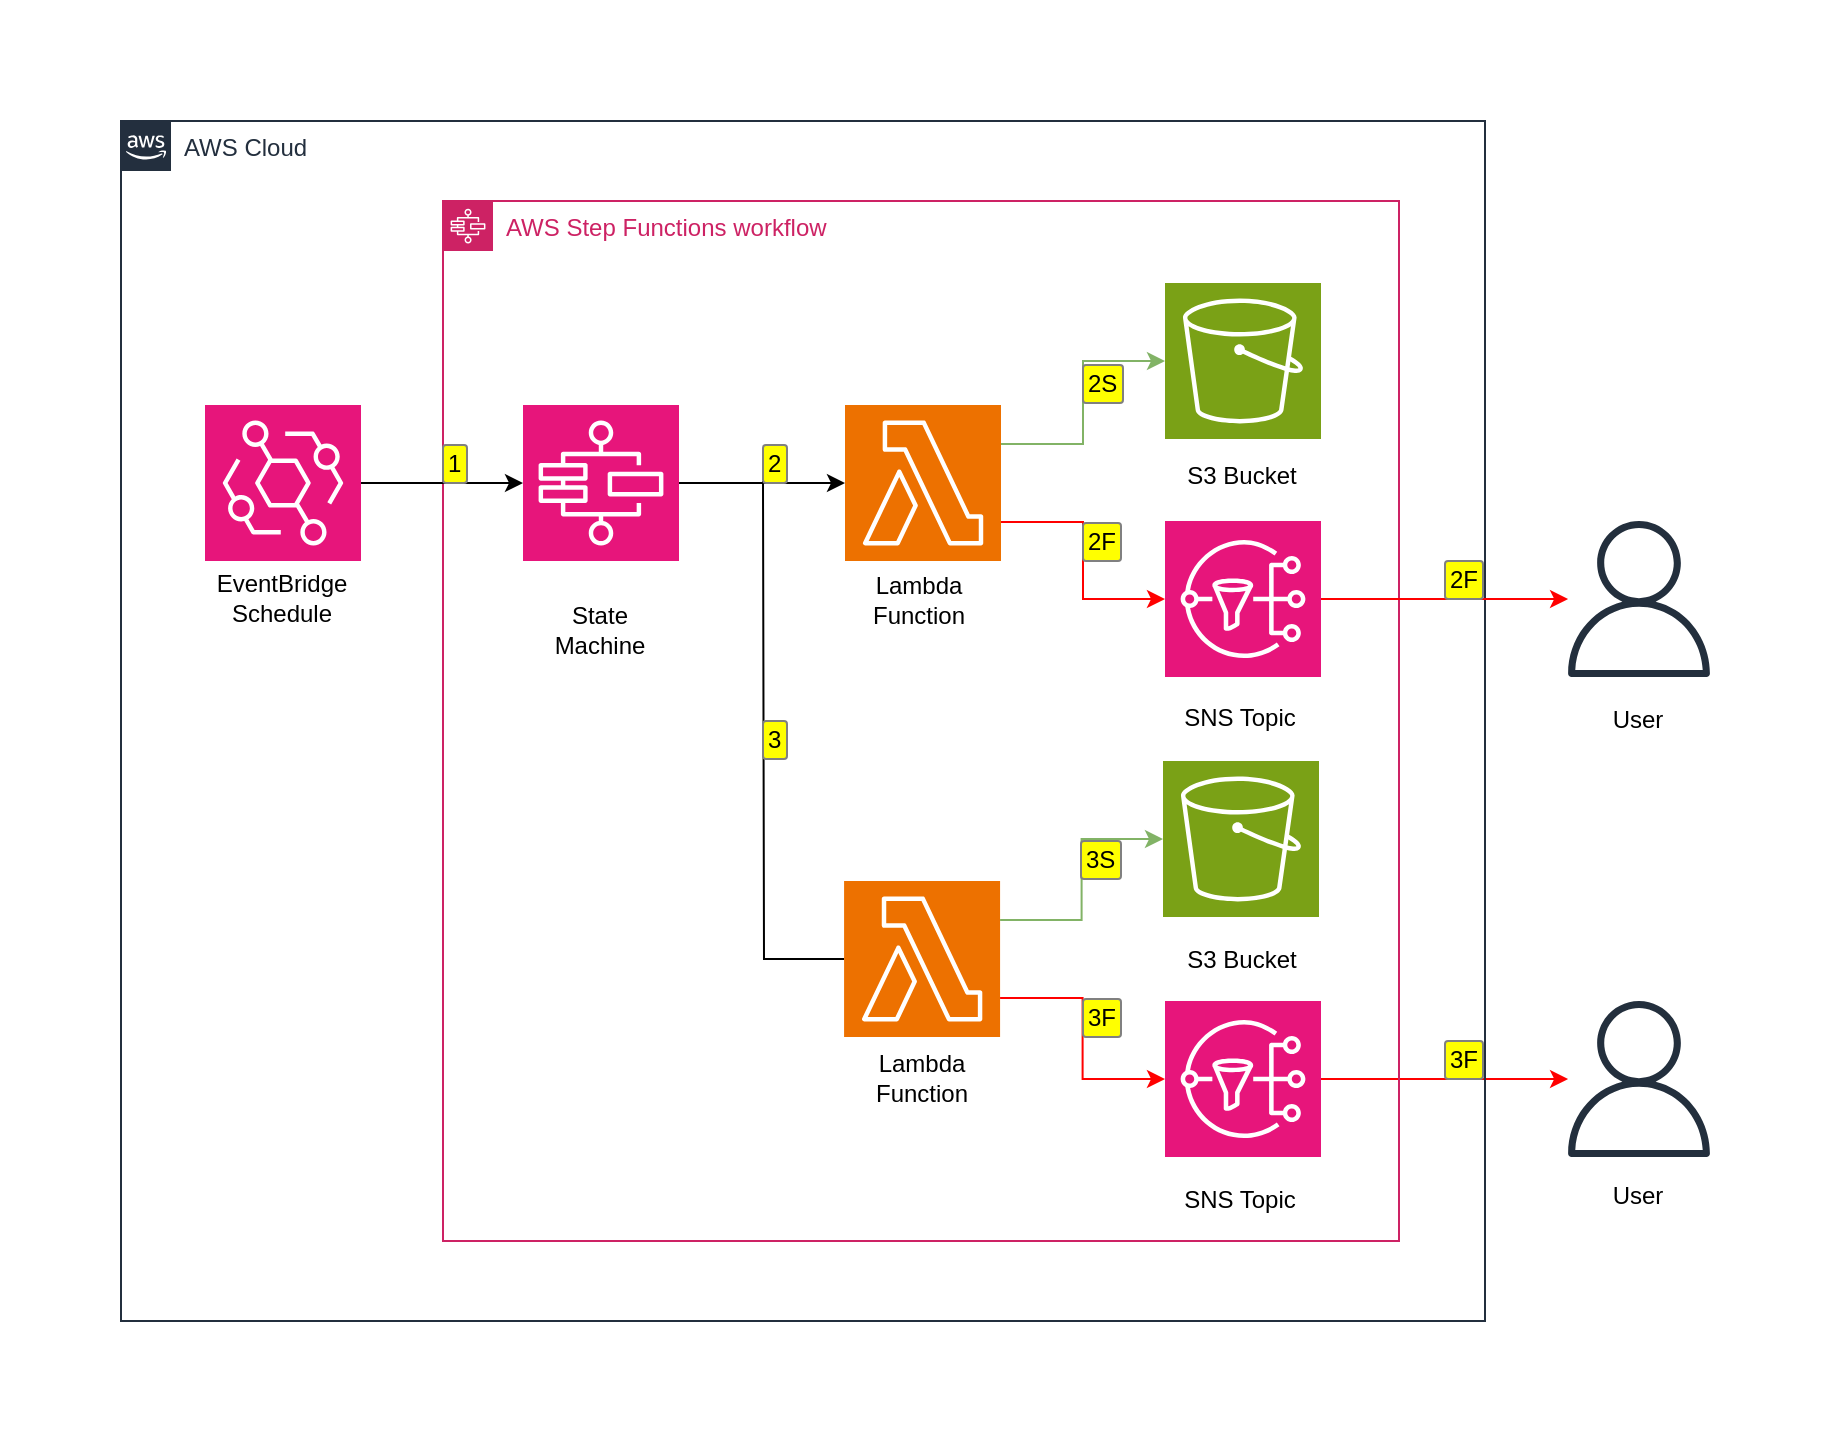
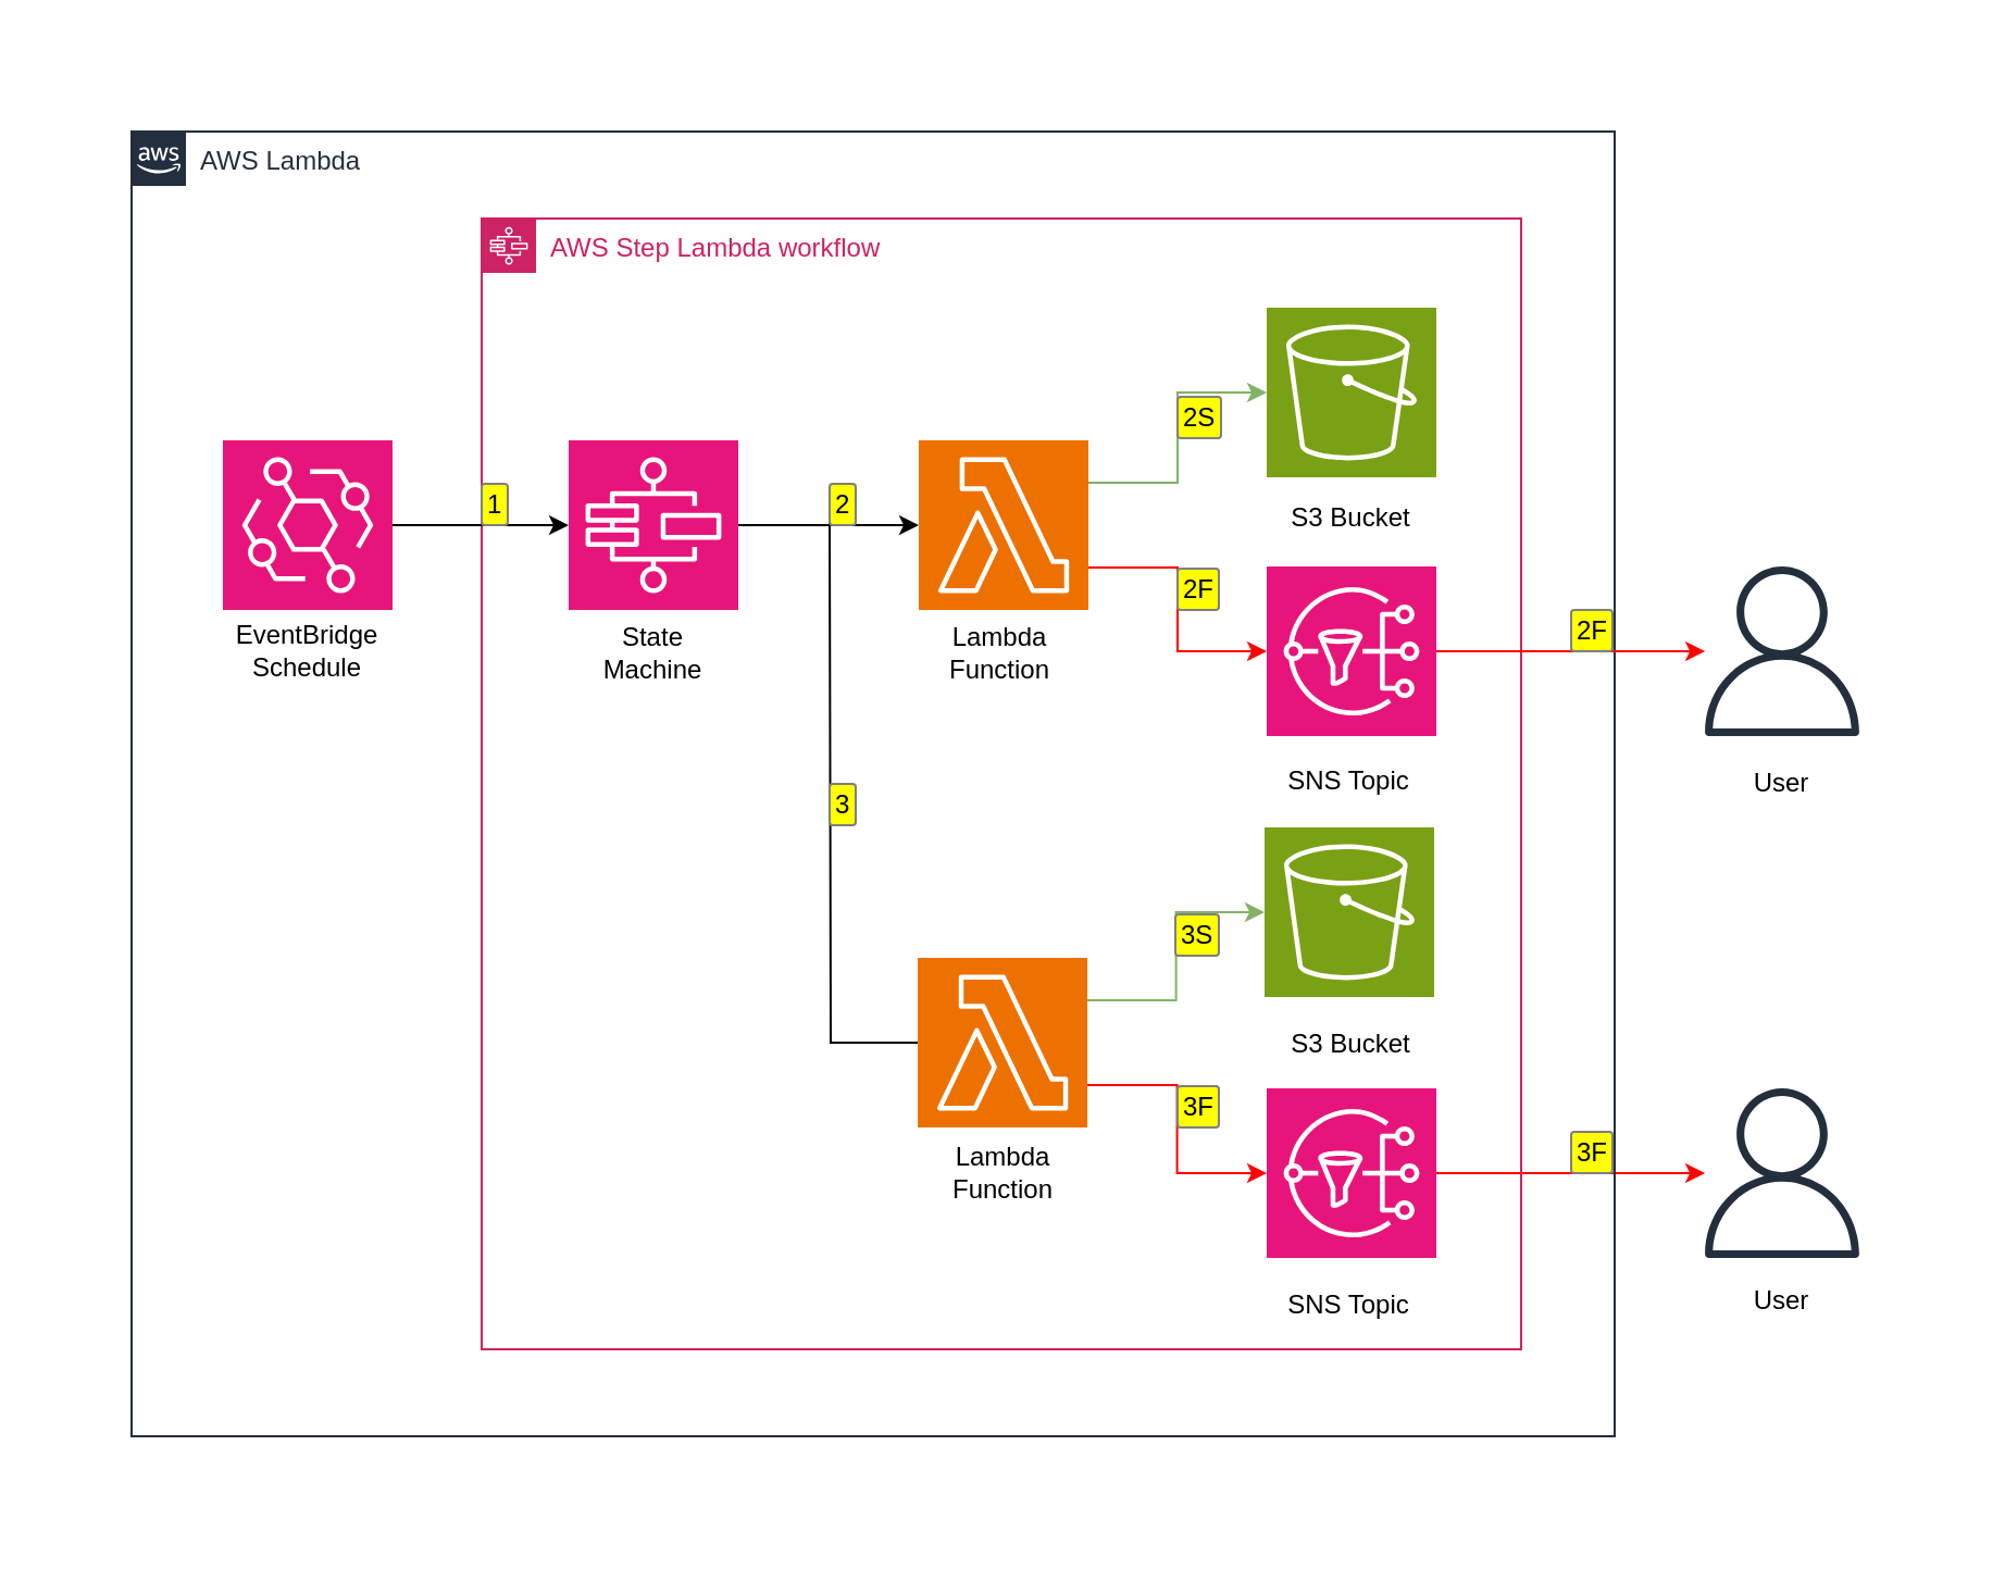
  <mxCell id="0" />
  <mxCell id="1" parent="0" />
  <mxCell id="2" value="" style="rounded=0;whiteSpace=wrap;html=1;dashed=1;fillColor=none;strokeColor=#FFFFFF;" vertex="1" parent="1"><mxGeometry width="880" height="680" as="geometry" x="20" y="20" /></mxCell>
  <mxCell id="3" style="edgeStyle=orthogonalEdgeStyle;rounded=0;orthogonalLoop=1;jettySize=auto;html=1;exitX=1;exitY=0.5;exitDx=0;exitDy=0;exitPerimeter=0;strokeColor=#ff0000;enumerate=1;enumerateValue=3F;" edge="1" parent="1" source="4" target="5"><mxGeometry relative="1" as="geometry" /></mxCell>
  <mxCell id="4" value="" style="sketch=0;points=[[0,0,0],[0.25,0,0],[0.5,0,0],[0.75,0,0],[1,0,0],[0,1,0],[0.25,1,0],[0.5,1,0],[0.75,1,0],[1,1,0],[0,0.25,0],[0,0.5,0],[0,0.75,0],[1,0.25,0],[1,0.5,0],[1,0.75,0]];outlineConnect=0;fontColor=#232F3E;fillColor=#E7157B;strokeColor=#ffffff;dashed=0;verticalLabelPosition=bottom;verticalAlign=top;align=center;html=1;fontSize=12;fontStyle=0;aspect=fixed;shape=mxgraph.aws4.resourceIcon;resIcon=mxgraph.aws4.sns;" vertex="1" parent="1"><mxGeometry x="582" y="500" width="78" height="78" as="geometry" /></mxCell>
  <mxCell id="5" value="" style="sketch=0;outlineConnect=0;fontColor=#232F3E;gradientColor=none;fillColor=#232F3D;strokeColor=none;dashed=0;verticalLabelPosition=bottom;verticalAlign=top;align=center;html=1;fontSize=12;fontStyle=0;aspect=fixed;pointerEvents=1;shape=mxgraph.aws4.user;" vertex="1" parent="1"><mxGeometry x="780" y="500" width="78" height="78" as="geometry" /></mxCell>
- <mxCell id="6" value="AWS Cloud" style="points=[[0,0],[0.25,0],[0.5,0],[0.75,0],[1,0],[1,0.25],[1,0.5],[1,0.75],[1,1],[0.75,1],[0.5,1],[0.25,1],[0,1],[0,0.75],[0,0.5],[0,0.25]];outlineConnect=0;gradientColor=none;html=1;whiteSpace=wrap;fontSize=12;fontStyle=0;container=1;pointerEvents=0;collapsible=0;recursiveResize=0;shape=mxgraph.aws4.group;grIcon=mxgraph.aws4.group_aws_cloud_alt;strokeColor=#232F3E;fillColor=none;verticalAlign=top;align=left;spacingLeft=30;fontColor=#232F3E;dashed=0;" vertex="1" parent="1"><mxGeometry x="60" y="60" width="682" height="600" as="geometry" /></mxCell>
+ <mxCell id="6" value="AWS Lambda" style="points=[[0,0],[0.25,0],[0.5,0],[0.75,0],[1,0],[1,0.25],[1,0.5],[1,0.75],[1,1],[0.75,1],[0.5,1],[0.25,1],[0,1],[0,0.75],[0,0.5],[0,0.25]];outlineConnect=0;gradientColor=none;html=1;whiteSpace=wrap;fontSize=12;fontStyle=0;container=1;pointerEvents=0;collapsible=0;recursiveResize=0;shape=mxgraph.aws4.group;grIcon=mxgraph.aws4.group_aws_cloud_alt;strokeColor=#232F3E;fillColor=none;verticalAlign=top;align=left;spacingLeft=30;fontColor=#232F3E;dashed=0;" vertex="1" parent="1"><mxGeometry x="60" y="60" width="682" height="600" as="geometry" /></mxCell>
  <mxCell id="7" value="S3 Bucket" style="text;html=1;strokeColor=none;fillColor=none;align=center;verticalAlign=middle;whiteSpace=wrap;rounded=0;" vertex="1" parent="6"><mxGeometry x="522" y="158" width="78" height="40" as="geometry" /></mxCell>
  <mxCell id="8" value="EventBridge&lt;br&gt;Schedule" style="text;html=1;strokeColor=none;fillColor=none;align=center;verticalAlign=middle;whiteSpace=wrap;rounded=0;" vertex="1" parent="6"><mxGeometry x="42" y="158" width="78" height="40" as="geometry" /></mxCell>
  <mxCell id="9" value="" style="sketch=0;points=[[0,0,0],[0.25,0,0],[0.5,0,0],[0.75,0,0],[1,0,0],[0,1,0],[0.25,1,0],[0.5,1,0],[0.75,1,0],[1,1,0],[0,0.25,0],[0,0.5,0],[0,0.75,0],[1,0.25,0],[1,0.5,0],[1,0.75,0]];outlineConnect=0;fontColor=#232F3E;fillColor=#7AA116;strokeColor=#ffffff;dashed=0;verticalLabelPosition=bottom;verticalAlign=top;align=center;html=1;fontSize=12;fontStyle=0;aspect=fixed;shape=mxgraph.aws4.resourceIcon;resIcon=mxgraph.aws4.s3;" vertex="1" parent="6"><mxGeometry x="522" y="81" width="78" height="78" as="geometry" /></mxCell>
- <mxCell id="10" value="AWS Step Functions workflow" style="points=[[0,0],[0.25,0],[0.5,0],[0.75,0],[1,0],[1,0.25],[1,0.5],[1,0.75],[1,1],[0.75,1],[0.5,1],[0.25,1],[0,1],[0,0.75],[0,0.5],[0,0.25]];outlineConnect=0;gradientColor=none;html=1;whiteSpace=wrap;fontSize=12;fontStyle=0;container=1;pointerEvents=0;collapsible=0;recursiveResize=0;shape=mxgraph.aws4.group;grIcon=mxgraph.aws4.group_aws_step_functions_workflow;strokeColor=#CD2264;fillColor=none;verticalAlign=top;align=left;spacingLeft=30;fontColor=#CD2264;dashed=0;" vertex="1" parent="6"><mxGeometry x="161" y="40" width="478" height="520" as="geometry" /></mxCell>
+ <mxCell id="10" value="AWS Step Lambda workflow" style="points=[[0,0],[0.25,0],[0.5,0],[0.75,0],[1,0],[1,0.25],[1,0.5],[1,0.75],[1,1],[0.75,1],[0.5,1],[0.25,1],[0,1],[0,0.75],[0,0.5],[0,0.25]];outlineConnect=0;gradientColor=none;html=1;whiteSpace=wrap;fontSize=12;fontStyle=0;container=1;pointerEvents=0;collapsible=0;recursiveResize=0;shape=mxgraph.aws4.group;grIcon=mxgraph.aws4.group_aws_step_functions_workflow;strokeColor=#CD2264;fillColor=none;verticalAlign=top;align=left;spacingLeft=30;fontColor=#CD2264;dashed=0;" vertex="1" parent="6"><mxGeometry x="161" y="40" width="478" height="520" as="geometry" /></mxCell>
  <mxCell id="11" value="" style="sketch=0;points=[[0,0,0],[0.25,0,0],[0.5,0,0],[0.75,0,0],[1,0,0],[0,1,0],[0.25,1,0],[0.5,1,0],[0.75,1,0],[1,1,0],[0,0.25,0],[0,0.5,0],[0,0.75,0],[1,0.25,0],[1,0.5,0],[1,0.75,0]];outlineConnect=0;fontColor=#232F3E;fillColor=#ED7100;strokeColor=#ffffff;dashed=0;verticalLabelPosition=bottom;verticalAlign=top;align=center;html=1;fontSize=12;fontStyle=0;aspect=fixed;shape=mxgraph.aws4.resourceIcon;resIcon=mxgraph.aws4.lambda;" vertex="1" parent="10"><mxGeometry x="201" y="102" width="78" height="78" as="geometry" /></mxCell>
  <mxCell id="12" value="" style="sketch=0;points=[[0,0,0],[0.25,0,0],[0.5,0,0],[0.75,0,0],[1,0,0],[0,1,0],[0.25,1,0],[0.5,1,0],[0.75,1,0],[1,1,0],[0,0.25,0],[0,0.5,0],[0,0.75,0],[1,0.25,0],[1,0.5,0],[1,0.75,0]];outlineConnect=0;fontColor=#232F3E;fillColor=#7AA116;strokeColor=#ffffff;dashed=0;verticalLabelPosition=bottom;verticalAlign=top;align=center;html=1;fontSize=12;fontStyle=0;aspect=fixed;shape=mxgraph.aws4.resourceIcon;resIcon=mxgraph.aws4.s3;" vertex="1" parent="10"><mxGeometry x="360" y="280" width="78" height="78" as="geometry" /></mxCell>
  <mxCell id="13" value="Lambda Function" style="text;html=1;strokeColor=none;fillColor=none;align=center;verticalAlign=middle;whiteSpace=wrap;rounded=0;" vertex="1" parent="10"><mxGeometry x="200.46" y="180" width="77.08" height="40" as="geometry" /></mxCell>
  <mxCell id="14" style="edgeStyle=orthogonalEdgeStyle;rounded=0;orthogonalLoop=1;jettySize=auto;html=1;exitX=0;exitY=0.5;exitDx=0;exitDy=0;exitPerimeter=0;endArrow=none;endFill=0;enumerate=1;enumerateValue=3;" edge="1" parent="10" source="15"><mxGeometry relative="1" as="geometry"><mxPoint x="160" y="140" as="targetPoint" /></mxGeometry></mxCell>
  <mxCell id="15" value="" style="sketch=0;points=[[0,0,0],[0.25,0,0],[0.5,0,0],[0.75,0,0],[1,0,0],[0,1,0],[0.25,1,0],[0.5,1,0],[0.75,1,0],[1,1,0],[0,0.25,0],[0,0.5,0],[0,0.75,0],[1,0.25,0],[1,0.5,0],[1,0.75,0]];outlineConnect=0;fontColor=#232F3E;fillColor=#ED7100;strokeColor=#ffffff;dashed=0;verticalLabelPosition=bottom;verticalAlign=top;align=center;html=1;fontSize=12;fontStyle=0;aspect=fixed;shape=mxgraph.aws4.resourceIcon;resIcon=mxgraph.aws4.lambda;" vertex="1" parent="10"><mxGeometry x="200.54" y="340" width="78" height="78" as="geometry" /></mxCell>
  <mxCell id="16" value="SNS Topic" style="text;html=1;strokeColor=none;fillColor=none;align=center;verticalAlign=middle;whiteSpace=wrap;rounded=0;" vertex="1" parent="10"><mxGeometry x="360" y="480" width="78" height="40" as="geometry" /></mxCell>
  <mxCell id="17" value="SNS Topic" style="text;html=1;strokeColor=none;fillColor=none;align=center;verticalAlign=middle;whiteSpace=wrap;rounded=0;" vertex="1" parent="10"><mxGeometry x="360" y="239" width="78" height="40" as="geometry" /></mxCell>
  <mxCell id="18" value="" style="edgeStyle=orthogonalEdgeStyle;rounded=0;orthogonalLoop=1;jettySize=auto;html=1;enumerate=1;enumerateValue=2;" edge="1" parent="10" source="19" target="11"><mxGeometry relative="1" as="geometry" /></mxCell>
  <mxCell id="19" value="" style="sketch=0;points=[[0,0,0],[0.25,0,0],[0.5,0,0],[0.75,0,0],[1,0,0],[0,1,0],[0.25,1,0],[0.5,1,0],[0.75,1,0],[1,1,0],[0,0.25,0],[0,0.5,0],[0,0.75,0],[1,0.25,0],[1,0.5,0],[1,0.75,0]];outlineConnect=0;fontColor=#232F3E;fillColor=#E7157B;strokeColor=#ffffff;dashed=0;verticalLabelPosition=bottom;verticalAlign=top;align=center;html=1;fontSize=12;fontStyle=0;aspect=fixed;shape=mxgraph.aws4.resourceIcon;resIcon=mxgraph.aws4.step_functions;" vertex="1" parent="10"><mxGeometry x="40" y="102" width="78" height="78" as="geometry" /></mxCell>
  <mxCell id="20" style="edgeStyle=orthogonalEdgeStyle;rounded=0;orthogonalLoop=1;jettySize=auto;html=1;exitX=1;exitY=0.25;exitDx=0;exitDy=0;exitPerimeter=0;entryX=0;entryY=0.5;entryDx=0;entryDy=0;entryPerimeter=0;fillColor=#d5e8d4;strokeColor=#82b366;enumerate=1;enumerateValue=3S;" edge="1" parent="10" source="15" target="12"><mxGeometry relative="1" as="geometry" /></mxCell>
- <mxCell id="21" value="State&lt;br&gt;Machine" style="text;html=1;strokeColor=none;fillColor=none;align=center;verticalAlign=middle;whiteSpace=wrap;rounded=0;" vertex="1" parent="10"><mxGeometry x="40" y="195" width="78" height="40" as="geometry" /></mxCell>
+ <mxCell id="21" value="State&lt;br&gt;Machine" style="text;html=1;strokeColor=none;fillColor=none;align=center;verticalAlign=middle;whiteSpace=wrap;rounded=0;" vertex="1" parent="10"><mxGeometry x="40" y="180" width="78" height="40" as="geometry" /></mxCell>
  <mxCell id="22" value="" style="sketch=0;points=[[0,0,0],[0.25,0,0],[0.5,0,0],[0.75,0,0],[1,0,0],[0,1,0],[0.25,1,0],[0.5,1,0],[0.75,1,0],[1,1,0],[0,0.25,0],[0,0.5,0],[0,0.75,0],[1,0.25,0],[1,0.5,0],[1,0.75,0]];outlineConnect=0;fontColor=#232F3E;fillColor=#E7157B;strokeColor=#ffffff;dashed=0;verticalLabelPosition=bottom;verticalAlign=top;align=center;html=1;fontSize=12;fontStyle=0;aspect=fixed;shape=mxgraph.aws4.resourceIcon;resIcon=mxgraph.aws4.eventbridge;" vertex="1" parent="6"><mxGeometry x="42" y="142" width="78" height="78" as="geometry" /></mxCell>
  <mxCell id="23" value="" style="edgeStyle=orthogonalEdgeStyle;rounded=0;orthogonalLoop=1;jettySize=auto;html=1;enumerate=1;enumerateValue=1;" edge="1" parent="6" source="22" target="19"><mxGeometry relative="1" as="geometry" /></mxCell>
  <mxCell id="24" style="edgeStyle=orthogonalEdgeStyle;rounded=0;orthogonalLoop=1;jettySize=auto;html=1;exitX=1;exitY=0.25;exitDx=0;exitDy=0;exitPerimeter=0;fillColor=#d5e8d4;strokeColor=#82b366;enumerate=1;enumerateValue=2S;" edge="1" parent="6" source="11" target="9"><mxGeometry relative="1" as="geometry" /></mxCell>
  <mxCell id="25" value="User" style="text;html=1;strokeColor=none;fillColor=none;align=center;verticalAlign=middle;whiteSpace=wrap;rounded=0;" vertex="1" parent="1"><mxGeometry x="780" y="578" width="78" height="40" as="geometry" /></mxCell>
  <mxCell id="26" value="S3 Bucket" style="text;html=1;strokeColor=none;fillColor=none;align=center;verticalAlign=middle;whiteSpace=wrap;rounded=0;" vertex="1" parent="1"><mxGeometry x="582" y="460" width="78" height="40" as="geometry" /></mxCell>
  <mxCell id="27" value="Lambda Function" style="text;html=1;strokeColor=none;fillColor=none;align=center;verticalAlign=middle;whiteSpace=wrap;rounded=0;" vertex="1" parent="1"><mxGeometry x="422" y="519" width="78" height="40" as="geometry" /></mxCell>
  <mxCell id="28" style="edgeStyle=orthogonalEdgeStyle;rounded=0;orthogonalLoop=1;jettySize=auto;html=1;exitX=1;exitY=0.5;exitDx=0;exitDy=0;exitPerimeter=0;strokeColor=#ff0000;endArrow=classic;endFill=1;enumerate=1;enumerateValue=2F;" edge="1" parent="1" source="29" target="33"><mxGeometry relative="1" as="geometry"><mxPoint x="720" y="540" as="targetPoint" /></mxGeometry></mxCell>
  <mxCell id="29" value="" style="sketch=0;points=[[0,0,0],[0.25,0,0],[0.5,0,0],[0.75,0,0],[1,0,0],[0,1,0],[0.25,1,0],[0.5,1,0],[0.75,1,0],[1,1,0],[0,0.25,0],[0,0.5,0],[0,0.75,0],[1,0.25,0],[1,0.5,0],[1,0.75,0]];outlineConnect=0;fontColor=#232F3E;fillColor=#E7157B;strokeColor=#ffffff;dashed=0;verticalLabelPosition=bottom;verticalAlign=top;align=center;html=1;fontSize=12;fontStyle=0;aspect=fixed;shape=mxgraph.aws4.resourceIcon;resIcon=mxgraph.aws4.sns;" vertex="1" parent="1"><mxGeometry x="582" y="260" width="78" height="78" as="geometry" /></mxCell>
  <mxCell id="30" style="edgeStyle=orthogonalEdgeStyle;rounded=0;orthogonalLoop=1;jettySize=auto;html=1;exitX=1;exitY=0.75;exitDx=0;exitDy=0;exitPerimeter=0;fillColor=#f8cecc;strokeColor=#FF0000;enumerate=1;enumerateValue=2F;" edge="1" parent="1" source="11" target="29"><mxGeometry relative="1" as="geometry" /></mxCell>
  <mxCell id="31" style="edgeStyle=orthogonalEdgeStyle;rounded=0;orthogonalLoop=1;jettySize=auto;html=1;exitX=1;exitY=0.75;exitDx=0;exitDy=0;exitPerimeter=0;entryX=0;entryY=0.5;entryDx=0;entryDy=0;entryPerimeter=0;strokeColor=#ff0000;enumerate=1;enumerateValue=3F;" edge="1" parent="1" source="15" target="4"><mxGeometry relative="1" as="geometry" /></mxCell>
  <mxCell id="32" value="EventBridge&lt;br&gt;Schedule" style="text;html=1;strokeColor=none;fillColor=none;align=center;verticalAlign=middle;whiteSpace=wrap;rounded=0;" vertex="1" parent="1"><mxGeometry x="102" y="279" width="78" height="40" as="geometry" /></mxCell>
  <mxCell id="33" value="" style="sketch=0;outlineConnect=0;fontColor=#232F3E;gradientColor=none;fillColor=#232F3D;strokeColor=none;dashed=0;verticalLabelPosition=bottom;verticalAlign=top;align=center;html=1;fontSize=12;fontStyle=0;aspect=fixed;pointerEvents=1;shape=mxgraph.aws4.user;" vertex="1" parent="1"><mxGeometry x="780" y="260" width="78" height="78" as="geometry" /></mxCell>
  <mxCell id="34" value="User" style="text;html=1;strokeColor=none;fillColor=none;align=center;verticalAlign=middle;whiteSpace=wrap;rounded=0;" vertex="1" parent="1"><mxGeometry x="780" y="340" width="78" height="40" as="geometry" /></mxCell>
